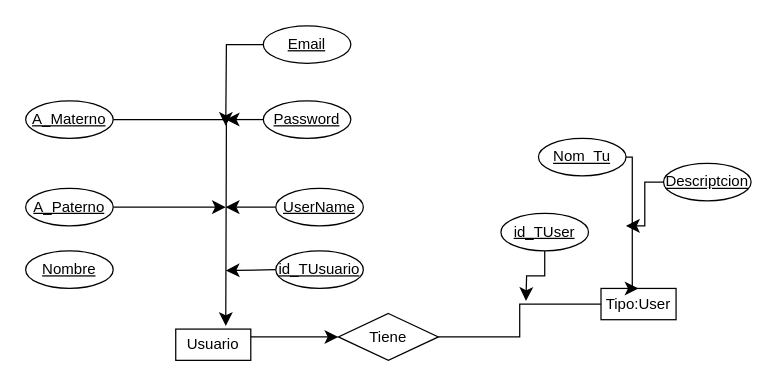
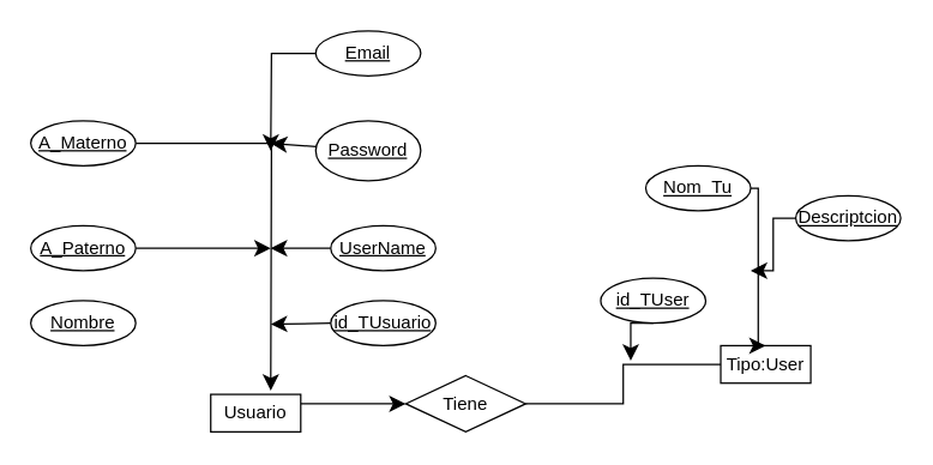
  <mxCell id="0" />
  <mxCell id="1" parent="0" />
  <mxCell id="2" style="edgeStyle=none;curved=1;rounded=0;orthogonalLoop=1;jettySize=auto;html=1;exitX=1;exitY=0.25;exitDx=0;exitDy=0;entryX=0;entryY=0.5;entryDx=0;entryDy=0;fontSize=12;startSize=8;endSize=8;" edge="1" parent="1" source="3" target="25"><mxGeometry relative="1" as="geometry" /></mxCell>
  <mxCell id="3" value="Usuario" style="whiteSpace=wrap;html=1;align=center;labelBackgroundColor=none;" vertex="1" parent="1"><mxGeometry x="140" y="262.5" width="60" height="25" as="geometry" /></mxCell>
  <mxCell id="4" value="Nombre" style="ellipse;whiteSpace=wrap;html=1;align=center;fontStyle=4;labelBackgroundColor=none;" vertex="1" parent="1"><mxGeometry x="20" y="200" width="70" height="30" as="geometry" /></mxCell>
  <mxCell id="5" style="edgeStyle=none;curved=1;rounded=0;orthogonalLoop=1;jettySize=auto;html=1;fontSize=12;startSize=8;endSize=8;" edge="1" parent="1" source="6"><mxGeometry relative="1" as="geometry"><mxPoint x="180" y="165" as="targetPoint" /></mxGeometry></mxCell>
  <mxCell id="6" value="A_Paterno" style="ellipse;whiteSpace=wrap;html=1;align=center;fontStyle=4;labelBackgroundColor=none;" vertex="1" parent="1"><mxGeometry x="20" y="150" width="70" height="30" as="geometry" /></mxCell>
  <mxCell id="7" style="edgeStyle=orthogonalEdgeStyle;rounded=0;orthogonalLoop=1;jettySize=auto;html=1;fontSize=12;startSize=8;endSize=8;" edge="1" parent="1" source="8"><mxGeometry relative="1" as="geometry"><mxPoint x="180" y="260" as="targetPoint" /></mxGeometry></mxCell>
  <mxCell id="8" value="A_Materno" style="ellipse;whiteSpace=wrap;html=1;align=center;fontStyle=4;labelBackgroundColor=none;" vertex="1" parent="1"><mxGeometry x="20" y="80" width="70" height="30" as="geometry" /></mxCell>
  <mxCell id="9" style="edgeStyle=none;curved=1;rounded=0;orthogonalLoop=1;jettySize=auto;html=1;fontSize=12;startSize=8;endSize=8;" edge="1" parent="1" source="10"><mxGeometry relative="1" as="geometry"><mxPoint x="180" y="95" as="targetPoint" /></mxGeometry></mxCell>
- <mxCell id="10" value="Password" style="ellipse;whiteSpace=wrap;html=1;align=center;fontStyle=4;labelBackgroundColor=none;" vertex="1" parent="1"><mxGeometry x="210" y="80" width="70" height="30" as="geometry" /></mxCell>
+ <mxCell id="10" value="Password" style="ellipse;whiteSpace=wrap;html=1;align=center;fontStyle=4;labelBackgroundColor=none;" vertex="1" parent="1"><mxGeometry x="210" y="80" width="70" height="40" as="geometry" /></mxCell>
  <mxCell id="11" style="edgeStyle=none;curved=1;rounded=0;orthogonalLoop=1;jettySize=auto;html=1;fontSize=12;startSize=8;endSize=8;" edge="1" parent="1" source="12"><mxGeometry relative="1" as="geometry"><mxPoint x="180" y="165" as="targetPoint" /></mxGeometry></mxCell>
  <mxCell id="12" value="UserName" style="ellipse;whiteSpace=wrap;html=1;align=center;fontStyle=4;labelBackgroundColor=none;" vertex="1" parent="1"><mxGeometry x="220" y="150" width="70" height="30" as="geometry" /></mxCell>
  <mxCell id="13" style="edgeStyle=none;curved=1;rounded=0;orthogonalLoop=1;jettySize=auto;html=1;exitX=0;exitY=0.5;exitDx=0;exitDy=0;fontSize=12;startSize=8;endSize=8;" edge="1" parent="1" source="14"><mxGeometry relative="1" as="geometry"><mxPoint x="180" y="215.667" as="targetPoint" /></mxGeometry></mxCell>
  <mxCell id="14" value="id_TUsuario" style="ellipse;whiteSpace=wrap;html=1;align=center;fontStyle=4;labelBackgroundColor=none;" vertex="1" parent="1"><mxGeometry x="220" y="200" width="70" height="30" as="geometry" /></mxCell>
  <mxCell id="15" style="edgeStyle=orthogonalEdgeStyle;rounded=0;orthogonalLoop=1;jettySize=auto;html=1;fontSize=12;startSize=8;endSize=8;" edge="1" parent="1" source="16"><mxGeometry relative="1" as="geometry"><mxPoint x="180" y="100" as="targetPoint" /></mxGeometry></mxCell>
  <mxCell id="16" value="Email" style="ellipse;whiteSpace=wrap;html=1;align=center;fontStyle=4;labelBackgroundColor=none;" vertex="1" parent="1"><mxGeometry x="210" y="20" width="70" height="30" as="geometry" /></mxCell>
  <mxCell id="17" style="edgeStyle=orthogonalEdgeStyle;rounded=0;orthogonalLoop=1;jettySize=auto;html=1;exitX=0.5;exitY=1;exitDx=0;exitDy=0;fontSize=12;startSize=8;endSize=8;" edge="1" parent="1" source="18"><mxGeometry relative="1" as="geometry"><mxPoint x="420" y="240" as="targetPoint" /></mxGeometry></mxCell>
- <mxCell id="18" value="id_TUser" style="ellipse;whiteSpace=wrap;html=1;align=center;fontStyle=4;labelBackgroundColor=none;" vertex="1" parent="1"><mxGeometry x="400" y="170" width="70" height="30" as="geometry" /></mxCell>
+ <mxCell id="18" value="id_TUser" style="ellipse;whiteSpace=wrap;html=1;align=center;fontStyle=4;labelBackgroundColor=none;" vertex="1" parent="1"><mxGeometry x="400" y="185" width="70" height="30" as="geometry" /></mxCell>
  <mxCell id="19" value="Tipo:User" style="whiteSpace=wrap;html=1;align=center;labelBackgroundColor=none;" vertex="1" parent="1"><mxGeometry x="480" y="230" width="60" height="25" as="geometry" /></mxCell>
  <mxCell id="20" style="edgeStyle=elbowEdgeStyle;rounded=0;orthogonalLoop=1;jettySize=auto;html=1;entryX=0.5;entryY=0;entryDx=0;entryDy=0;fontSize=12;startSize=8;endSize=8;" edge="1" parent="1" source="21" target="19"><mxGeometry relative="1" as="geometry" /></mxCell>
  <mxCell id="21" value="Nom_Tu" style="ellipse;whiteSpace=wrap;html=1;align=center;fontStyle=4;labelBackgroundColor=none;" vertex="1" parent="1"><mxGeometry x="430" y="110" width="70" height="30" as="geometry" /></mxCell>
  <mxCell id="22" style="edgeStyle=elbowEdgeStyle;rounded=0;orthogonalLoop=1;jettySize=auto;html=1;fontSize=12;startSize=8;endSize=8;" edge="1" parent="1" source="23"><mxGeometry relative="1" as="geometry"><mxPoint x="500" y="180" as="targetPoint" /></mxGeometry></mxCell>
  <mxCell id="23" value="Descriptcion" style="ellipse;whiteSpace=wrap;html=1;align=center;fontStyle=4;labelBackgroundColor=none;" vertex="1" parent="1"><mxGeometry x="530" y="130" width="70" height="30" as="geometry" /></mxCell>
  <mxCell id="24" style="edgeStyle=orthogonalEdgeStyle;rounded=0;orthogonalLoop=1;jettySize=auto;html=1;entryX=0;entryY=0.5;entryDx=0;entryDy=0;fontSize=12;startSize=8;endSize=8;endArrow=none;" edge="1" parent="1" source="25" target="19"><mxGeometry relative="1" as="geometry" /></mxCell>
  <mxCell id="25" value="Tiene" style="shape=rhombus;perimeter=rhombusPerimeter;whiteSpace=wrap;html=1;align=center;" vertex="1" parent="1"><mxGeometry x="270" y="250" width="80" height="37.5" as="geometry" /></mxCell>
